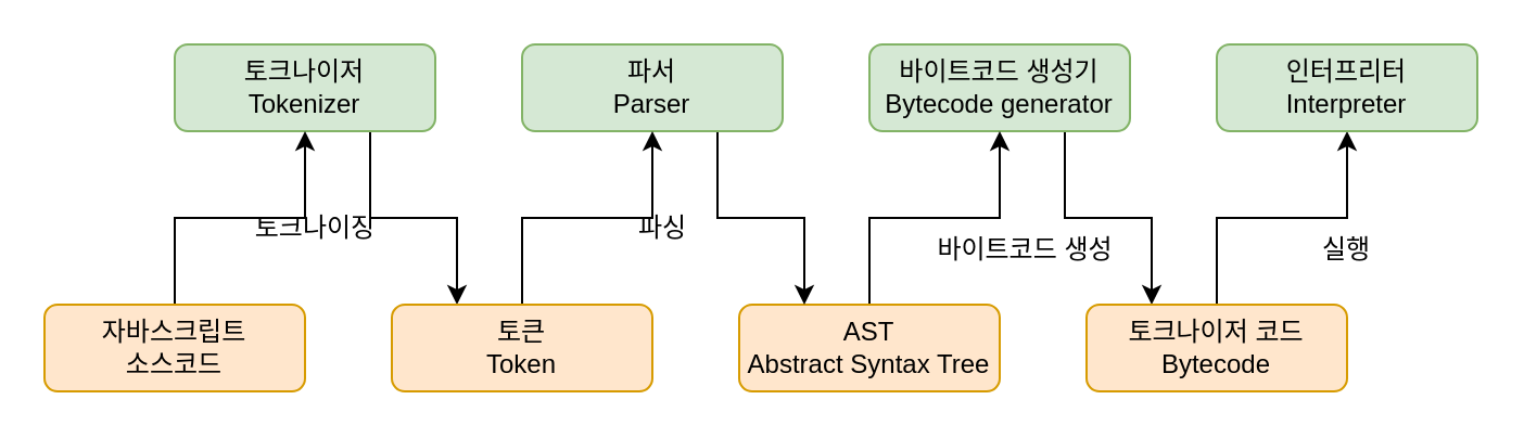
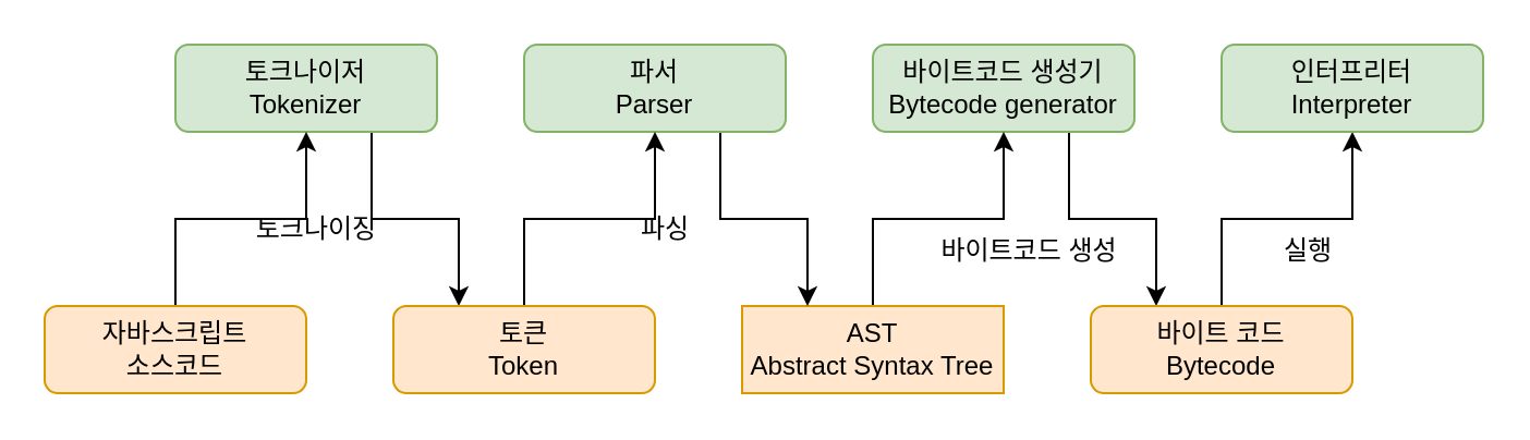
  <mxCell id="0" />
  <mxCell id="1" parent="0" />
  <mxCell id="2" style="edgeStyle=orthogonalEdgeStyle;rounded=0;orthogonalLoop=1;jettySize=auto;html=1;exitX=0.75;exitY=1;exitDx=0;exitDy=0;entryX=0.25;entryY=0;entryDx=0;entryDy=0;" edge="1" parent="1" source="3" target="7"><mxGeometry relative="1" as="geometry" /></mxCell>
  <mxCell id="3" value="바이트코드 생성기&lt;br&gt;Bytecode generator" style="rounded=1;whiteSpace=wrap;html=1;fillColor=#d5e8d4;strokeColor=#82b366;" vertex="1" parent="1"><mxGeometry x="400" y="20" width="120" height="40" as="geometry" /></mxCell>
  <mxCell id="4" style="edgeStyle=orthogonalEdgeStyle;rounded=0;orthogonalLoop=1;jettySize=auto;html=1;exitX=0.5;exitY=0;exitDx=0;exitDy=0;entryX=0.5;entryY=1;entryDx=0;entryDy=0;" edge="1" parent="1" source="5" target="3"><mxGeometry relative="1" as="geometry" /></mxCell>
- <mxCell id="5" value="AST&lt;br&gt;Abstract Syntax Tree" style="rounded=1;whiteSpace=wrap;html=1;fillColor=#ffe6cc;strokeColor=#d79b00;" vertex="1" parent="1"><mxGeometry x="340" y="140" width="120" height="40" as="geometry" /></mxCell>
+ <mxCell id="5" value="AST&lt;br&gt;Abstract Syntax Tree" style="whiteSpace=wrap;html=1;fillColor=#ffe6cc;strokeColor=#d79b00;rounded=0;" vertex="1" parent="1"><mxGeometry x="340" y="140" width="120" height="40" as="geometry" /></mxCell>
  <mxCell id="6" style="edgeStyle=orthogonalEdgeStyle;rounded=0;orthogonalLoop=1;jettySize=auto;html=1;exitX=0.5;exitY=0;exitDx=0;exitDy=0;entryX=0.5;entryY=1;entryDx=0;entryDy=0;" edge="1" parent="1" source="7" target="8"><mxGeometry relative="1" as="geometry" /></mxCell>
- <mxCell id="7" value="토크나이저 코드&lt;br&gt;Bytecode" style="rounded=1;whiteSpace=wrap;html=1;fillColor=#ffe6cc;strokeColor=#d79b00;" vertex="1" parent="1"><mxGeometry x="500" y="140" width="120" height="40" as="geometry" /></mxCell>
+ <mxCell id="7" value="바이트 코드&lt;br&gt;Bytecode" style="rounded=1;whiteSpace=wrap;html=1;fillColor=#ffe6cc;strokeColor=#d79b00;" vertex="1" parent="1"><mxGeometry x="500" y="140" width="120" height="40" as="geometry" /></mxCell>
  <mxCell id="8" value="인터프리터&lt;br&gt;Interpreter" style="rounded=1;whiteSpace=wrap;html=1;fillColor=#d5e8d4;strokeColor=#82b366;" vertex="1" parent="1"><mxGeometry x="560" y="20" width="120" height="40" as="geometry" /></mxCell>
  <mxCell id="9" style="edgeStyle=orthogonalEdgeStyle;rounded=0;orthogonalLoop=1;jettySize=auto;html=1;exitX=0.75;exitY=1;exitDx=0;exitDy=0;entryX=0.25;entryY=0;entryDx=0;entryDy=0;" edge="1" parent="1" source="10" target="5"><mxGeometry relative="1" as="geometry" /></mxCell>
  <mxCell id="10" value="파서&lt;br&gt;Parser" style="rounded=1;whiteSpace=wrap;html=1;fillColor=#d5e8d4;strokeColor=#82b366;" vertex="1" parent="1"><mxGeometry x="240" y="20" width="120" height="40" as="geometry" /></mxCell>
  <mxCell id="11" style="edgeStyle=orthogonalEdgeStyle;rounded=0;orthogonalLoop=1;jettySize=auto;html=1;exitX=0.75;exitY=1;exitDx=0;exitDy=0;entryX=0.25;entryY=0;entryDx=0;entryDy=0;" edge="1" parent="1" source="12" target="16"><mxGeometry relative="1" as="geometry" /></mxCell>
  <mxCell id="12" value="토크나이저&lt;br&gt;Tokenizer" style="rounded=1;whiteSpace=wrap;html=1;fillColor=#d5e8d4;strokeColor=#82b366;" vertex="1" parent="1"><mxGeometry x="80" y="20" width="120" height="40" as="geometry" /></mxCell>
  <mxCell id="13" style="edgeStyle=orthogonalEdgeStyle;rounded=0;orthogonalLoop=1;jettySize=auto;html=1;exitX=0.5;exitY=0;exitDx=0;exitDy=0;entryX=0.5;entryY=1;entryDx=0;entryDy=0;" edge="1" parent="1" source="14" target="12"><mxGeometry relative="1" as="geometry" /></mxCell>
  <mxCell id="14" value="자바스크립트&lt;br&gt;소스코드" style="rounded=1;whiteSpace=wrap;html=1;fillColor=#ffe6cc;strokeColor=#d79b00;" vertex="1" parent="1"><mxGeometry x="20" y="140" width="120" height="40" as="geometry" /></mxCell>
  <mxCell id="15" style="edgeStyle=orthogonalEdgeStyle;rounded=0;orthogonalLoop=1;jettySize=auto;html=1;exitX=0.5;exitY=0;exitDx=0;exitDy=0;entryX=0.5;entryY=1;entryDx=0;entryDy=0;" edge="1" parent="1" source="16" target="10"><mxGeometry relative="1" as="geometry" /></mxCell>
  <mxCell id="16" value="토큰&lt;br&gt;Token" style="rounded=1;whiteSpace=wrap;html=1;fillColor=#ffe6cc;strokeColor=#d79b00;" vertex="1" parent="1"><mxGeometry x="180" y="140" width="120" height="40" as="geometry" /></mxCell>
  <mxCell id="17" value="토크나이징" style="text;html=1;strokeColor=none;fillColor=none;align=center;verticalAlign=middle;whiteSpace=wrap;rounded=0;" vertex="1" parent="1"><mxGeometry x="110" y="90" width="70" height="30" as="geometry" /></mxCell>
  <mxCell id="18" value="파싱" style="text;html=1;strokeColor=none;fillColor=none;align=center;verticalAlign=middle;whiteSpace=wrap;rounded=0;" vertex="1" parent="1"><mxGeometry x="275" y="90" width="60" height="30" as="geometry" /></mxCell>
  <mxCell id="19" value="바이트코드 생성" style="text;html=1;strokeColor=none;fillColor=none;align=center;verticalAlign=middle;whiteSpace=wrap;rounded=0;" vertex="1" parent="1"><mxGeometry x="424" y="100" width="96" height="30" as="geometry" /></mxCell>
- <mxCell id="20" value="실행" style="text;html=1;strokeColor=none;fillColor=none;align=center;verticalAlign=middle;whiteSpace=wrap;rounded=0;" vertex="1" parent="1"><mxGeometry x="590" y="100" width="60" height="30" as="geometry" /></mxCell>
+ <mxCell id="20" value="실행" style="text;html=1;strokeColor=none;fillColor=none;align=center;verticalAlign=middle;whiteSpace=wrap;rounded=0;" vertex="1" parent="1"><mxGeometry x="570" y="100" width="60" height="30" as="geometry" /></mxCell>
